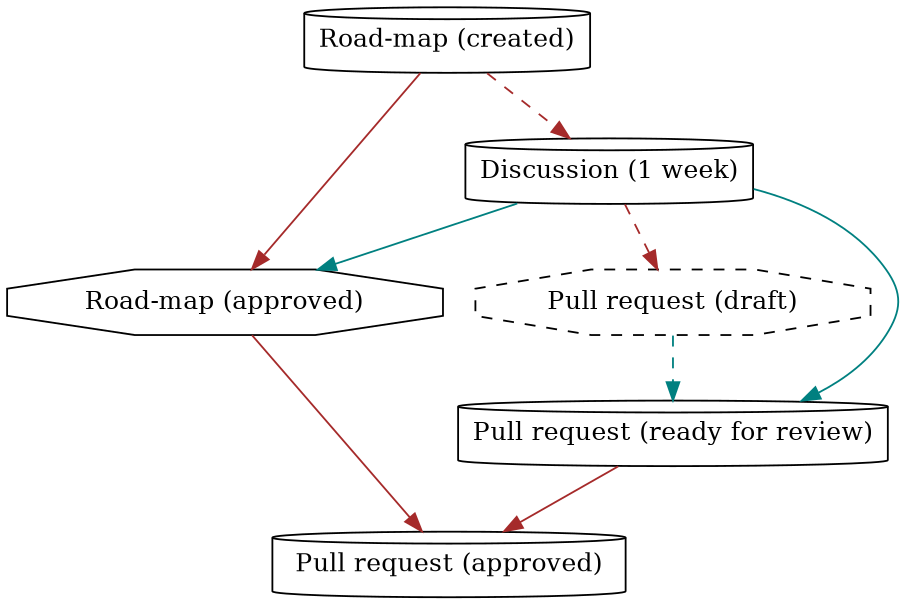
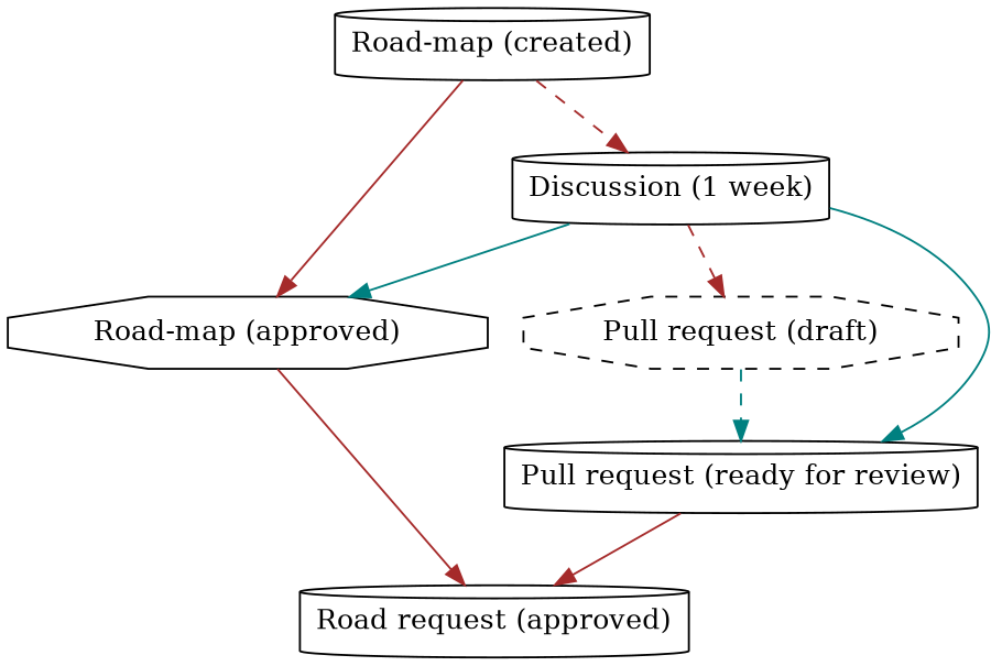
  digraph {
    node [shape=cylinder]
    edge [color=brown]
    n1 [label="Road-map (created)"]
    n2 [label="Road-map (approved)" shape=octagon]
    n3 [label="Discussion (1 week)"]
-   n4 [label="Pull request (approved)"]
+   n4 [label="Road request (approved)"]
    n5 [label="Pull request (draft)" shape=octagon style=dashed]
    n6 [label="Pull request (ready for review)"]
    n1 -> n2
    n1 -> n3 [style=dashed]
    n2 -> n4
    n3 -> n2 [color=teal]
    n3 -> n5 [style=dashed]
    n3 -> n6 [color=teal]
    n5 -> n6 [color=teal style=dashed]
    n6 -> n4
  }
